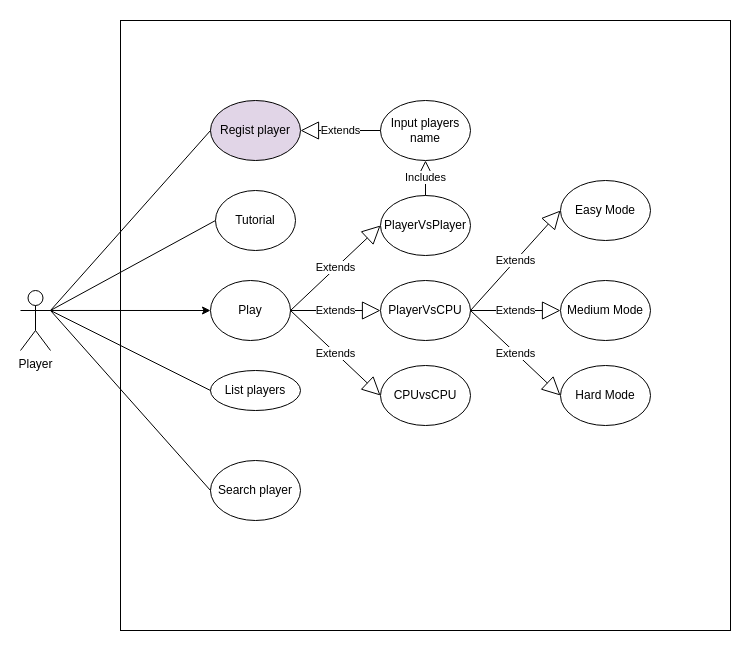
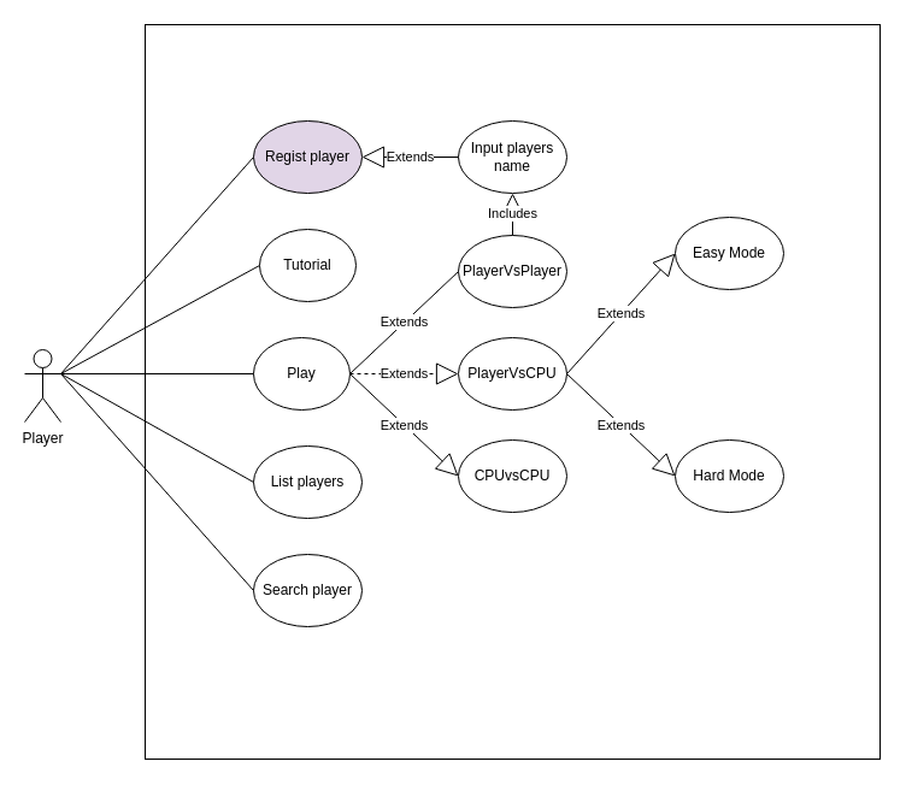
  <mxCell id="0" />
  <mxCell id="1" parent="0" />
  <mxCell id="2" value="Player" style="shape=umlActor;verticalLabelPosition=bottom;verticalAlign=top;html=1;outlineConnect=0;" parent="1" vertex="1"><mxGeometry x="20" y="290" width="30" height="60" as="geometry" /></mxCell>
  <mxCell id="3" value="" style="whiteSpace=wrap;html=1;aspect=fixed;" parent="1" vertex="1"><mxGeometry x="120" width="610" height="610" as="geometry" y="20" /></mxCell>
  <mxCell id="4" value="" style="endArrow=none;html=1;exitX=1;exitY=0.333;exitDx=0;exitDy=0;exitPerimeter=0;entryX=0;entryY=0.5;entryDx=0;entryDy=0;" parent="1" source="2" target="5" edge="1"><mxGeometry width="50" height="50" relative="1" as="geometry"><mxPoint x="140" y="340" as="sourcePoint" /><mxPoint x="190" y="310" as="targetPoint" /></mxGeometry></mxCell>
  <mxCell id="5" value="Tutorial" style="ellipse;whiteSpace=wrap;html=1;" parent="1" vertex="1"><mxGeometry x="215" y="190" width="80" height="60" as="geometry" /></mxCell>
  <mxCell id="6" value="Play" style="ellipse;whiteSpace=wrap;html=1;" parent="1" vertex="1"><mxGeometry x="210" y="280" width="80" height="60" as="geometry" /></mxCell>
- <mxCell id="7" value="" style="endArrow=classic;html=1;exitX=1;exitY=0.333;exitDx=0;exitDy=0;exitPerimeter=0;entryX=0;entryY=0.5;entryDx=0;entryDy=0;" parent="1" source="2" target="6" edge="1"><mxGeometry width="50" height="50" relative="1" as="geometry"><mxPoint x="60" y="320" as="sourcePoint" /><mxPoint x="200" y="320" as="targetPoint" /></mxGeometry></mxCell>
+ <mxCell id="7" value="" style="endArrow=none;html=1;exitX=1;exitY=0.333;exitDx=0;exitDy=0;exitPerimeter=0;entryX=0;entryY=0.5;entryDx=0;entryDy=0;" parent="1" source="2" target="6" edge="1"><mxGeometry width="50" height="50" relative="1" as="geometry"><mxPoint x="60" y="320" as="sourcePoint" /><mxPoint x="200" y="320" as="targetPoint" /></mxGeometry></mxCell>
  <mxCell id="8" value="PlayerVsPlayer" style="ellipse;whiteSpace=wrap;html=1;" parent="1" vertex="1"><mxGeometry x="380" y="195" width="90" height="60" as="geometry" /></mxCell>
  <mxCell id="9" value="PlayerVsCPU" style="ellipse;whiteSpace=wrap;html=1;" parent="1" vertex="1"><mxGeometry x="380" y="280" width="90" height="60" as="geometry" /></mxCell>
  <mxCell id="10" value="CPUvsCPU" style="ellipse;whiteSpace=wrap;html=1;" parent="1" vertex="1"><mxGeometry x="380" y="365" width="90" height="60" as="geometry" /></mxCell>
- <mxCell id="11" value="Extends" style="endArrow=block;endSize=16;endFill=0;html=1;entryX=0;entryY=0.5;entryDx=0;entryDy=0;exitX=1;exitY=0.5;exitDx=0;exitDy=0;" parent="1" source="6" target="8" edge="1"><mxGeometry width="160" relative="1" as="geometry"><mxPoint x="310" y="290" as="sourcePoint" /><mxPoint x="440" y="310" as="targetPoint" /></mxGeometry></mxCell>
- <mxCell id="12" value="Extends" style="endArrow=block;endSize=16;endFill=0;html=1;entryX=0;entryY=0.5;entryDx=0;entryDy=0;exitX=1;exitY=0.5;exitDx=0;exitDy=0;" parent="1" source="6" target="9" edge="1"><mxGeometry width="160" relative="1" as="geometry"><mxPoint x="300" y="310" as="sourcePoint" /><mxPoint x="390" y="235" as="targetPoint" /></mxGeometry></mxCell>
+ <mxCell id="11" value="Extends" style="endArrow=none;endSize=16;endFill=0;html=1;entryX=0;entryY=0.5;entryDx=0;entryDy=0;exitX=1;exitY=0.5;exitDx=0;exitDy=0;" parent="1" source="6" target="8" edge="1"><mxGeometry width="160" relative="1" as="geometry"><mxPoint x="310" y="290" as="sourcePoint" /><mxPoint x="440" y="310" as="targetPoint" /></mxGeometry></mxCell>
+ <mxCell id="12" value="Extends" style="endArrow=block;endSize=16;endFill=0;html=1;entryX=0;entryY=0.5;entryDx=0;entryDy=0;exitX=1;exitY=0.5;exitDx=0;exitDy=0;dashed=1;" parent="1" source="6" target="9" edge="1"><mxGeometry width="160" relative="1" as="geometry"><mxPoint x="300" y="310" as="sourcePoint" /><mxPoint x="390" y="235" as="targetPoint" /></mxGeometry></mxCell>
  <mxCell id="13" value="Extends" style="endArrow=block;endSize=16;endFill=0;html=1;entryX=0;entryY=0.5;entryDx=0;entryDy=0;exitX=1;exitY=0.5;exitDx=0;exitDy=0;" parent="1" source="6" target="10" edge="1"><mxGeometry width="160" relative="1" as="geometry"><mxPoint x="292" y="310" as="sourcePoint" /><mxPoint x="390" y="320" as="targetPoint" /></mxGeometry></mxCell>
  <mxCell id="14" value="Regist player" style="ellipse;whiteSpace=wrap;html=1;fillColor=#e1d5e7;" parent="1" vertex="1"><mxGeometry x="210" y="100" width="90" height="60" as="geometry" /></mxCell>
- <mxCell id="15" value="List players" style="ellipse;whiteSpace=wrap;html=1;" parent="1" vertex="1"><mxGeometry x="210" y="370" width="90" height="40" as="geometry" /></mxCell>
+ <mxCell id="15" value="List players" style="ellipse;whiteSpace=wrap;html=1;" parent="1" vertex="1"><mxGeometry x="210" y="370" width="90" height="60" as="geometry" /></mxCell>
  <mxCell id="16" value="" style="endArrow=none;html=1;exitX=1;exitY=0.333;exitDx=0;exitDy=0;exitPerimeter=0;entryX=0;entryY=0.5;entryDx=0;entryDy=0;" parent="1" source="2" target="14" edge="1"><mxGeometry width="50" height="50" relative="1" as="geometry"><mxPoint x="60" y="320" as="sourcePoint" /><mxPoint x="220" y="320" as="targetPoint" /></mxGeometry></mxCell>
  <mxCell id="17" value="" style="endArrow=none;html=1;entryX=0;entryY=0.5;entryDx=0;entryDy=0;" parent="1" target="15" edge="1"><mxGeometry width="50" height="50" relative="1" as="geometry"><mxPoint x="50" y="310" as="sourcePoint" /><mxPoint x="230" y="330" as="targetPoint" /></mxGeometry></mxCell>
  <mxCell id="18" value="Search player" style="ellipse;whiteSpace=wrap;html=1;" parent="1" vertex="1"><mxGeometry x="210" y="460" width="90" height="60" as="geometry" /></mxCell>
  <mxCell id="19" value="" style="endArrow=none;html=1;exitX=1;exitY=0.333;exitDx=0;exitDy=0;exitPerimeter=0;entryX=0;entryY=0.5;entryDx=0;entryDy=0;" parent="1" source="2" target="18" edge="1"><mxGeometry width="50" height="50" relative="1" as="geometry"><mxPoint x="60" y="320" as="sourcePoint" /><mxPoint x="220" y="130" as="targetPoint" /></mxGeometry></mxCell>
  <mxCell id="20" value="Hard Mode" style="ellipse;whiteSpace=wrap;html=1;" parent="1" vertex="1"><mxGeometry x="560" y="365" width="90" height="60" as="geometry" /></mxCell>
- <mxCell id="21" value="Medium Mode" style="ellipse;whiteSpace=wrap;html=1;" parent="1" vertex="1"><mxGeometry x="560" y="280" width="90" height="60" as="geometry" /></mxCell>
  <mxCell id="22" value="Easy Mode" style="ellipse;whiteSpace=wrap;html=1;" parent="1" vertex="1"><mxGeometry x="560" y="180" width="90" height="60" as="geometry" /></mxCell>
  <mxCell id="23" value="Extends" style="endArrow=block;endSize=16;endFill=0;html=1;exitX=1;exitY=0.5;exitDx=0;exitDy=0;entryX=0;entryY=0.5;entryDx=0;entryDy=0;" parent="1" source="9" target="22" edge="1"><mxGeometry width="160" relative="1" as="geometry"><mxPoint x="300" y="320" as="sourcePoint" /><mxPoint x="410" y="320" as="targetPoint" /></mxGeometry></mxCell>
  <mxCell id="24" value="Extends" style="endArrow=block;endSize=16;endFill=0;html=1;entryX=0;entryY=0.5;entryDx=0;entryDy=0;" parent="1" target="20" edge="1"><mxGeometry width="160" relative="1" as="geometry"><mxPoint x="470" y="310" as="sourcePoint" /><mxPoint x="570" y="235" as="targetPoint" /></mxGeometry></mxCell>
- <mxCell id="25" value="Extends" style="endArrow=block;endSize=16;endFill=0;html=1;entryX=0;entryY=0.5;entryDx=0;entryDy=0;exitX=1;exitY=0.5;exitDx=0;exitDy=0;" parent="1" source="9" target="21" edge="1"><mxGeometry width="160" relative="1" as="geometry"><mxPoint x="480" y="320" as="sourcePoint" /><mxPoint x="570" y="405" as="targetPoint" /></mxGeometry></mxCell>
  <mxCell id="26" value="Input players name" style="ellipse;whiteSpace=wrap;html=1;" vertex="1" parent="1"><mxGeometry x="380" y="100" width="90" height="60" as="geometry" /></mxCell>
  <mxCell id="27" value="Includes" style="endArrow=block;endSize=16;endFill=0;html=1;entryX=0.5;entryY=1;entryDx=0;entryDy=0;exitX=0.5;exitY=0;exitDx=0;exitDy=0;" edge="1" parent="1" source="8" target="26"><mxGeometry width="160" relative="1" as="geometry"><mxPoint x="300" y="320" as="sourcePoint" /><mxPoint x="390" y="235" as="targetPoint" /></mxGeometry></mxCell>
  <mxCell id="28" value="Extends" style="endArrow=block;endSize=16;endFill=0;html=1;entryX=1;entryY=0.5;entryDx=0;entryDy=0;exitX=0;exitY=0.5;exitDx=0;exitDy=0;" edge="1" parent="1" source="26" target="14"><mxGeometry width="160" relative="1" as="geometry"><mxPoint x="300" y="320" as="sourcePoint" /><mxPoint x="390" y="235" as="targetPoint" /></mxGeometry></mxCell>
